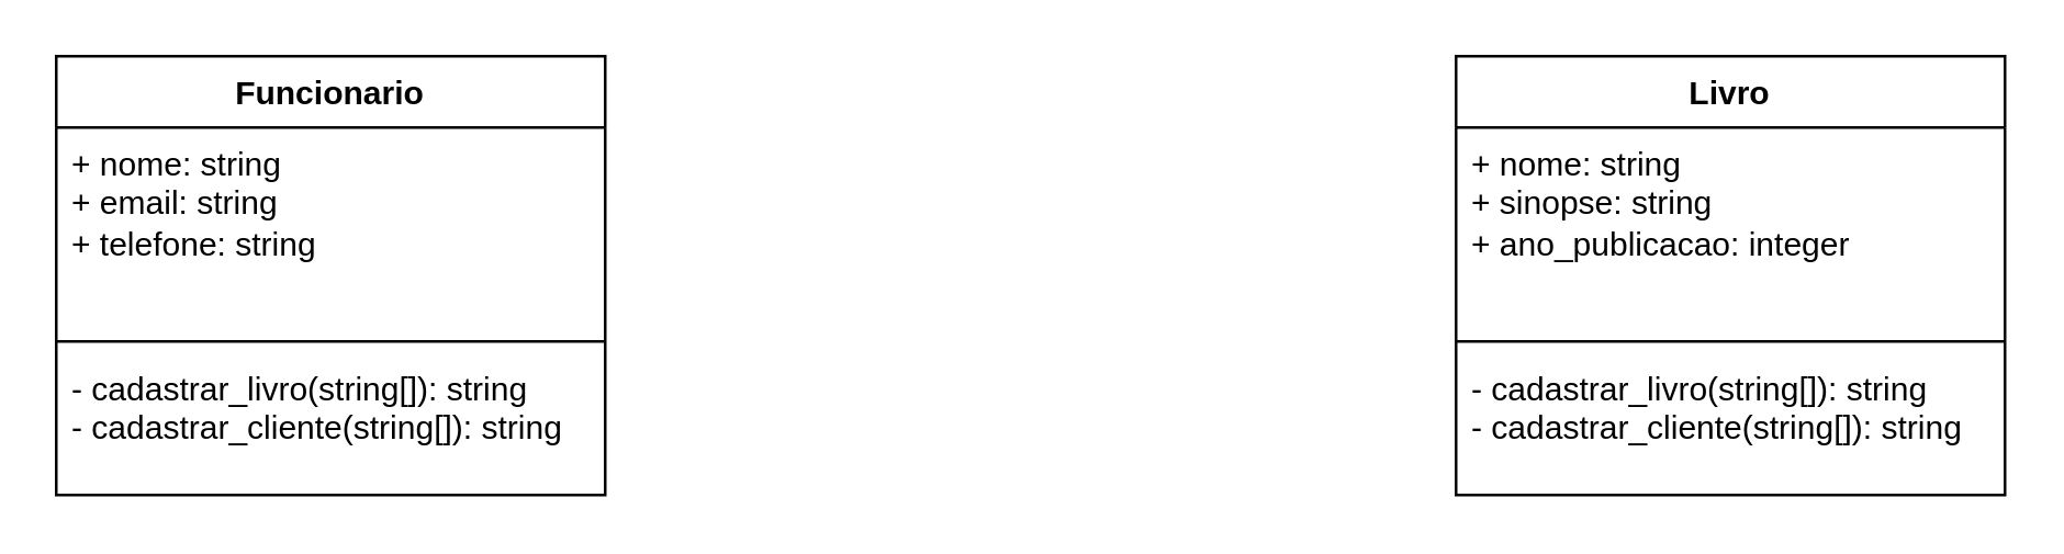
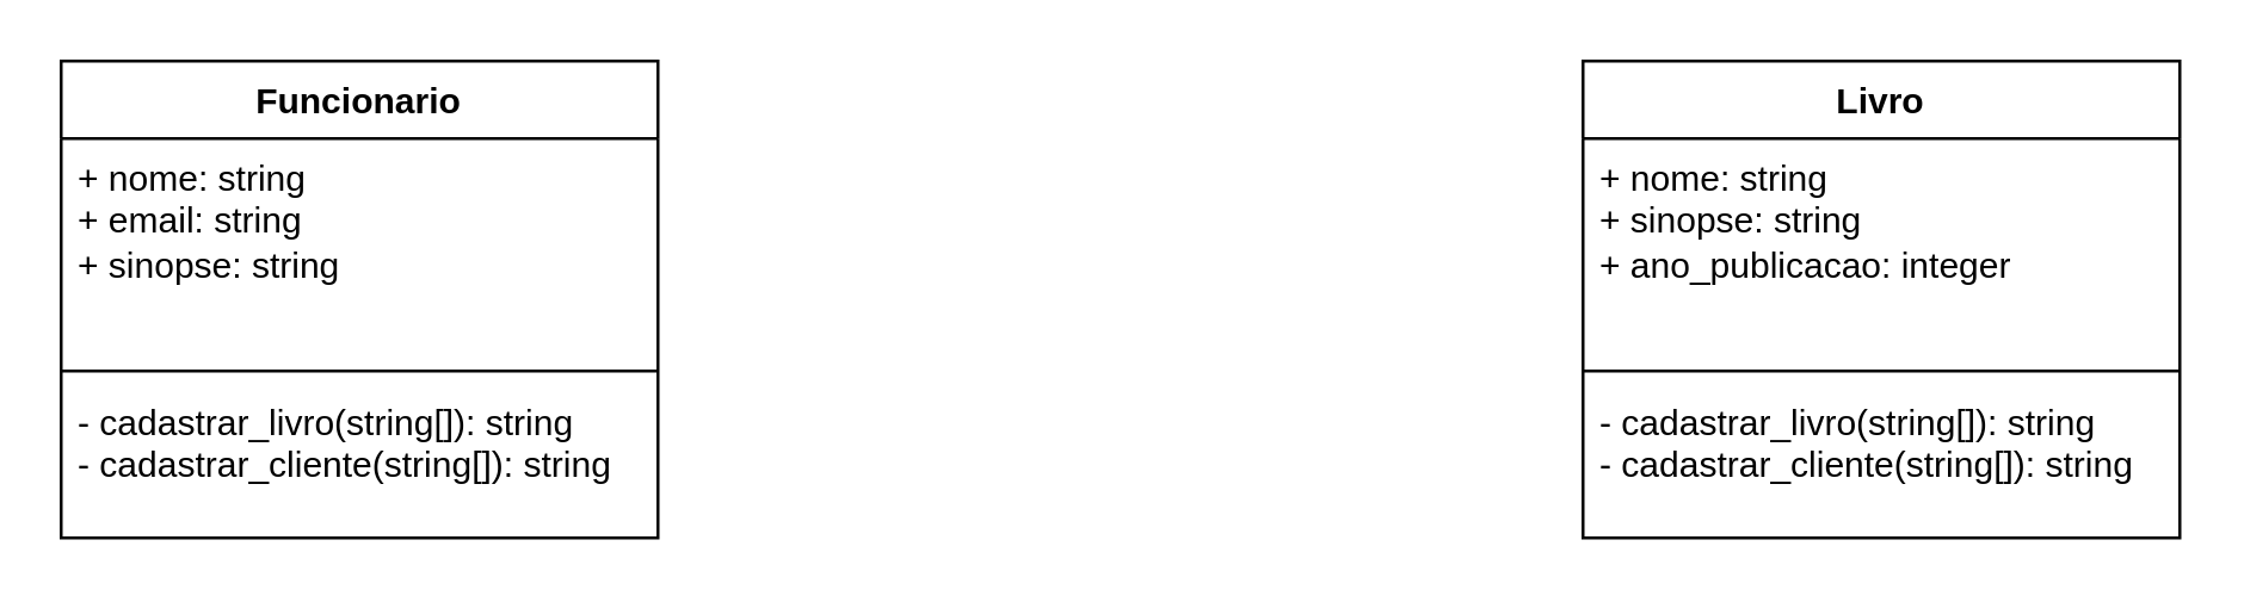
  <mxCell id="0" />
  <mxCell id="1" parent="0" />
  <mxCell id="2" value="Funcionario" style="swimlane;fontStyle=1;align=center;verticalAlign=top;childLayout=stackLayout;horizontal=1;startSize=26;horizontalStack=0;resizeParent=1;resizeParentMax=0;resizeLast=0;collapsible=1;marginBottom=0;whiteSpace=wrap;html=1;" vertex="1" parent="1"><mxGeometry x="20" y="20" width="200" height="160" as="geometry" /></mxCell>
- <mxCell id="3" value="+ nome: string&lt;br&gt;+ email: string&lt;br&gt;+ telefone: string" style="text;strokeColor=none;fillColor=none;align=left;verticalAlign=top;spacingLeft=4;spacingRight=4;overflow=hidden;rotatable=0;points=[[0,0.5],[1,0.5]];portConstraint=eastwest;whiteSpace=wrap;html=1;" vertex="1" parent="2"><mxGeometry y="26" width="200" height="74" as="geometry" /></mxCell>
+ <mxCell id="3" value="+ nome: string&lt;br&gt;+ email: string&lt;br&gt;+ sinopse: string" style="text;strokeColor=none;fillColor=none;align=left;verticalAlign=top;spacingLeft=4;spacingRight=4;overflow=hidden;rotatable=0;points=[[0,0.5],[1,0.5]];portConstraint=eastwest;whiteSpace=wrap;html=1;" vertex="1" parent="2"><mxGeometry y="26" width="200" height="74" as="geometry" /></mxCell>
  <mxCell id="4" value="" style="line;strokeWidth=1;fillColor=none;align=left;verticalAlign=middle;spacingTop=-1;spacingLeft=3;spacingRight=3;rotatable=0;labelPosition=right;points=[];portConstraint=eastwest;strokeColor=inherit;" vertex="1" parent="2"><mxGeometry y="100" width="200" height="8" as="geometry" /></mxCell>
  <mxCell id="5" value="- cadastrar_livro(string[]): string&lt;br&gt;- cadastrar_cliente(string[]): string" style="text;strokeColor=none;fillColor=none;align=left;verticalAlign=top;spacingLeft=4;spacingRight=4;overflow=hidden;rotatable=0;points=[[0,0.5],[1,0.5]];portConstraint=eastwest;whiteSpace=wrap;html=1;" vertex="1" parent="2"><mxGeometry y="108" width="200" height="52" as="geometry" /></mxCell>
  <mxCell id="6" value="Livro" style="swimlane;fontStyle=1;align=center;verticalAlign=top;childLayout=stackLayout;horizontal=1;startSize=26;horizontalStack=0;resizeParent=1;resizeParentMax=0;resizeLast=0;collapsible=1;marginBottom=0;whiteSpace=wrap;html=1;" vertex="1" parent="1"><mxGeometry x="530" y="20" width="200" height="160" as="geometry" /></mxCell>
  <mxCell id="7" value="+ nome: string&lt;br&gt;+ sinopse: string&lt;br&gt;+ ano_publicacao: integer" style="text;strokeColor=none;fillColor=none;align=left;verticalAlign=top;spacingLeft=4;spacingRight=4;overflow=hidden;rotatable=0;points=[[0,0.5],[1,0.5]];portConstraint=eastwest;whiteSpace=wrap;html=1;" vertex="1" parent="6"><mxGeometry y="26" width="200" height="74" as="geometry" /></mxCell>
  <mxCell id="8" value="" style="line;strokeWidth=1;fillColor=none;align=left;verticalAlign=middle;spacingTop=-1;spacingLeft=3;spacingRight=3;rotatable=0;labelPosition=right;points=[];portConstraint=eastwest;strokeColor=inherit;" vertex="1" parent="6"><mxGeometry y="100" width="200" height="8" as="geometry" /></mxCell>
  <mxCell id="9" value="- cadastrar_livro(string[]): string&lt;br&gt;- cadastrar_cliente(string[]): string" style="text;strokeColor=none;fillColor=none;align=left;verticalAlign=top;spacingLeft=4;spacingRight=4;overflow=hidden;rotatable=0;points=[[0,0.5],[1,0.5]];portConstraint=eastwest;whiteSpace=wrap;html=1;" vertex="1" parent="6"><mxGeometry y="108" width="200" height="52" as="geometry" /></mxCell>
